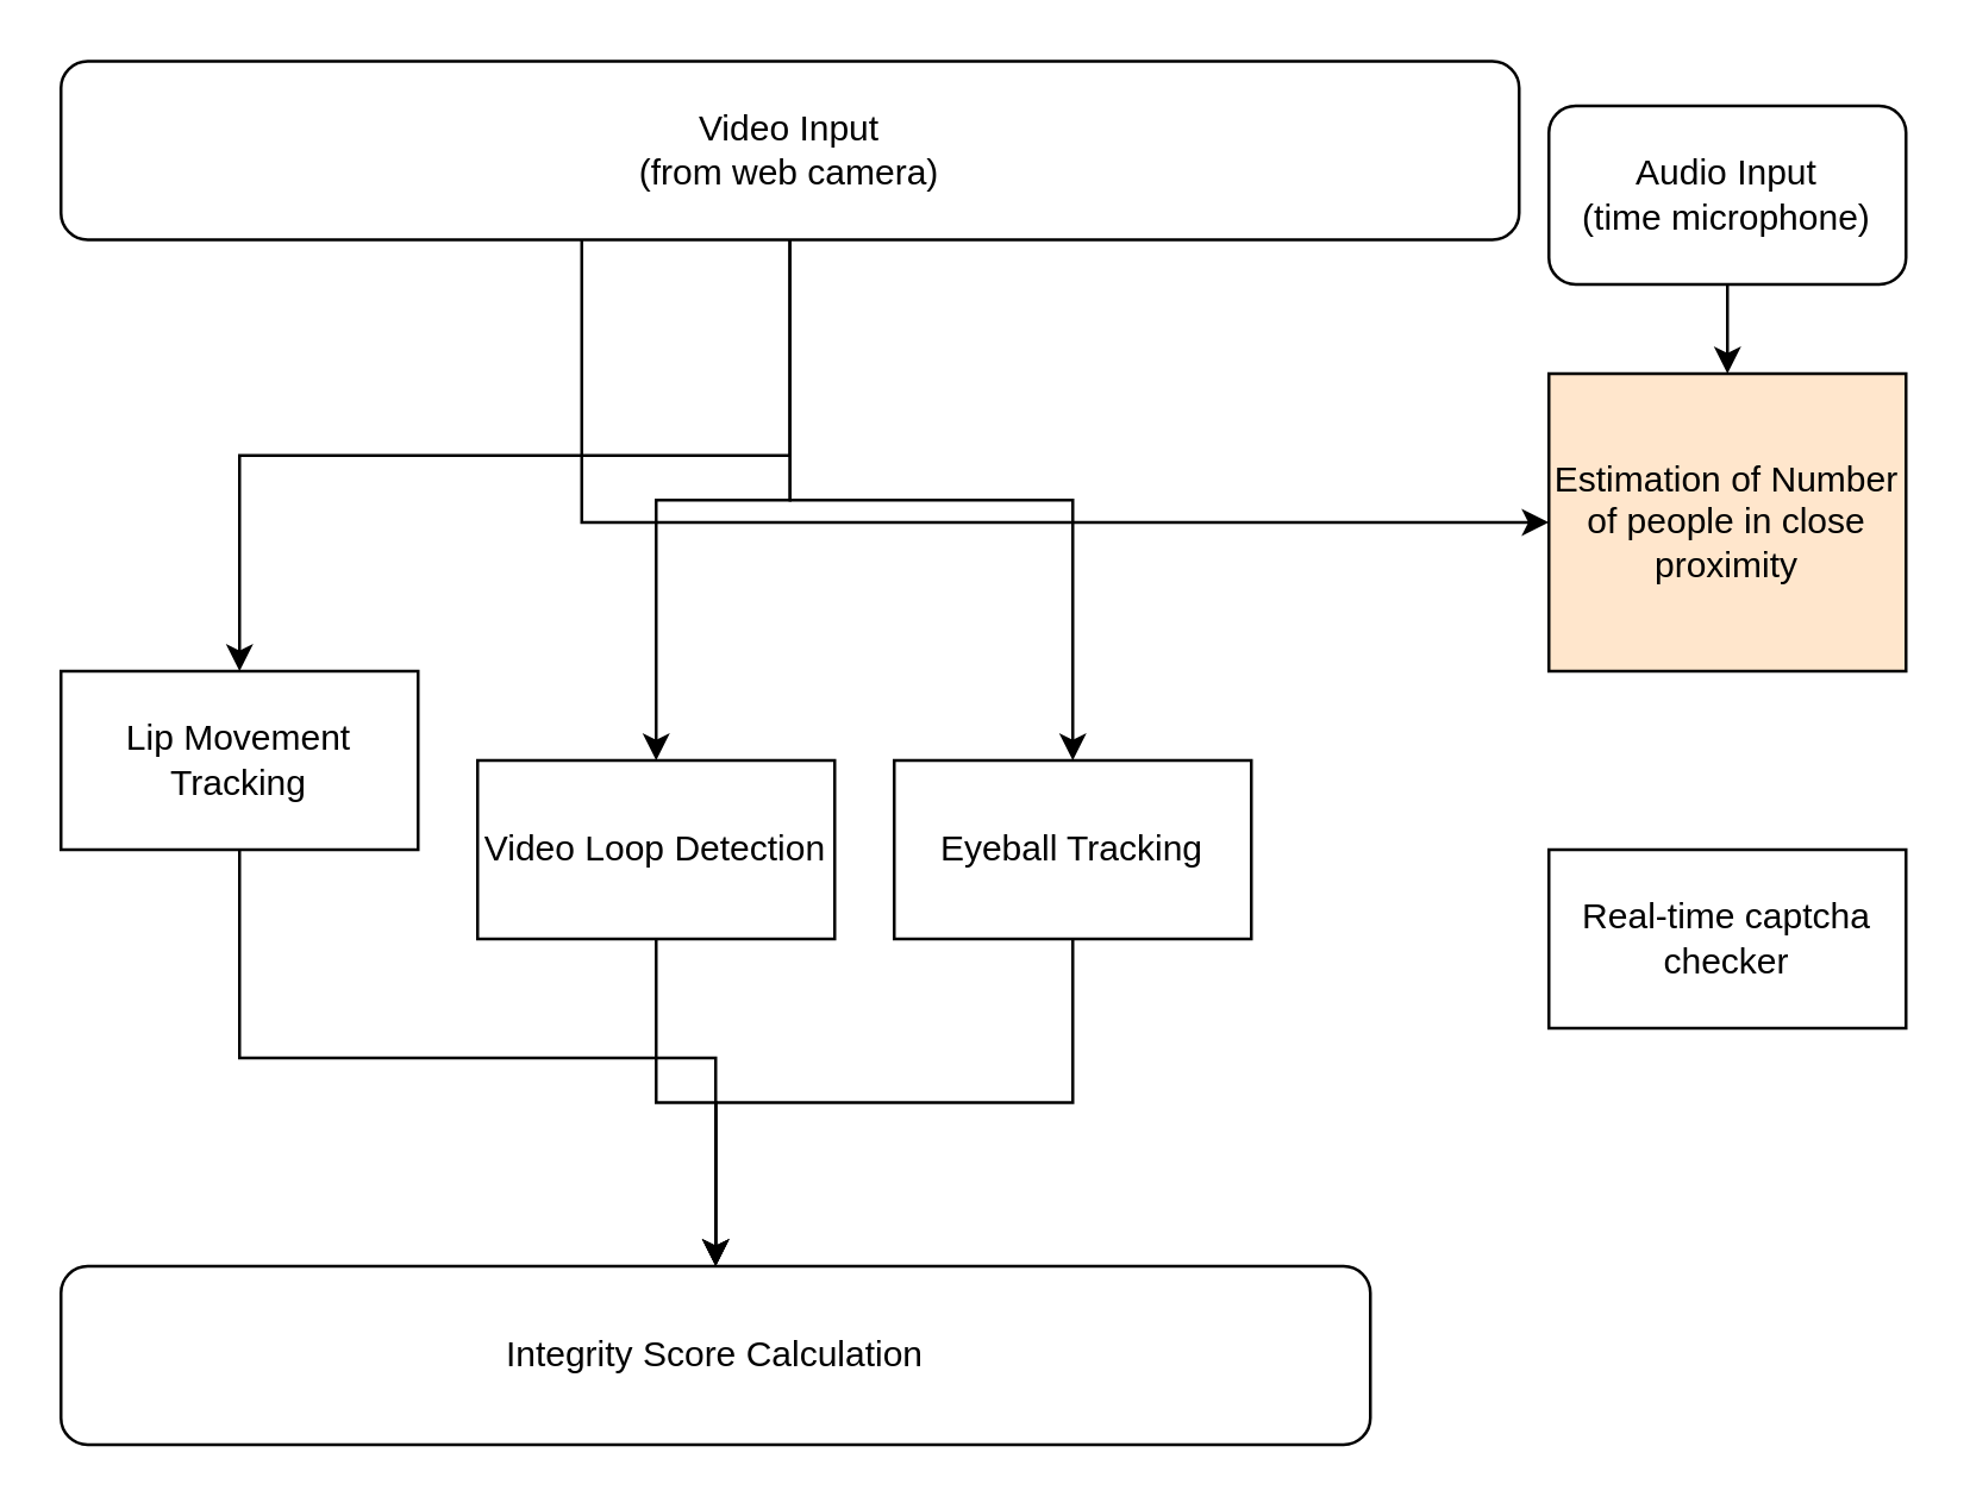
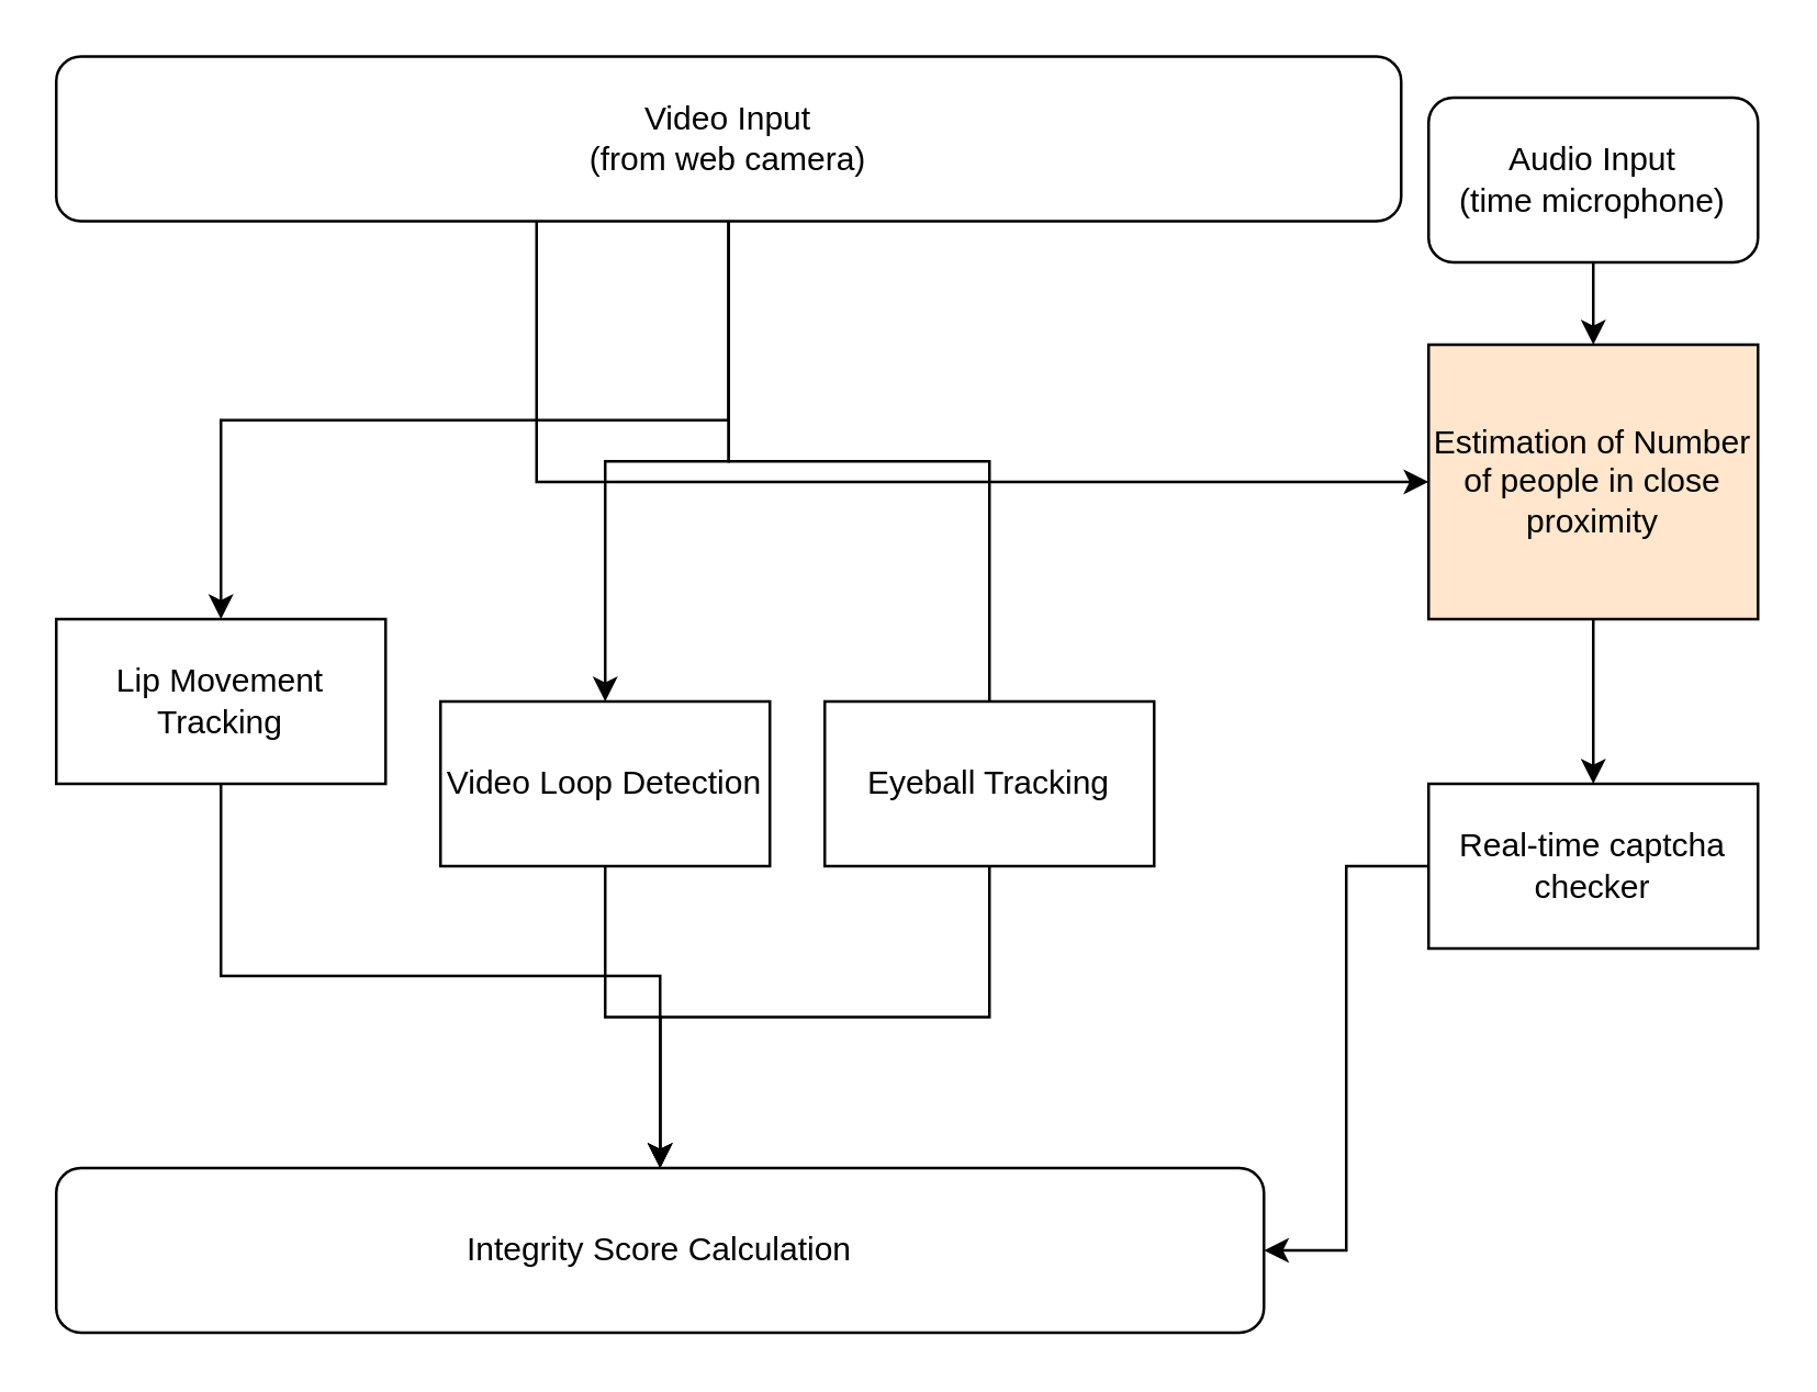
  <mxCell id="0" />
  <mxCell id="1" parent="0" />
  <mxCell id="2" style="edgeStyle=orthogonalEdgeStyle;rounded=0;orthogonalLoop=1;jettySize=auto;html=1;entryX=0.5;entryY=0;entryDx=0;entryDy=0;" edge="1" parent="1" source="3" target="17"><mxGeometry relative="1" as="geometry" /></mxCell>
  <mxCell id="3" value="Video Loop Detection" style="rounded=0;whiteSpace=wrap;html=1;" vertex="1" parent="1"><mxGeometry x="160" y="255" width="120" height="60" as="geometry" /></mxCell>
  <mxCell id="4" style="edgeStyle=orthogonalEdgeStyle;rounded=0;orthogonalLoop=1;jettySize=auto;html=1;" edge="1" parent="1" source="5" target="17"><mxGeometry relative="1" as="geometry" /></mxCell>
  <mxCell id="5" value="Lip Movement Tracking" style="rounded=0;whiteSpace=wrap;html=1;" vertex="1" parent="1"><mxGeometry x="20" y="225" width="120" height="60" as="geometry" /></mxCell>
  <mxCell id="6" style="edgeStyle=orthogonalEdgeStyle;rounded=0;orthogonalLoop=1;jettySize=auto;html=1;entryX=0.5;entryY=0;entryDx=0;entryDy=0;" edge="1" parent="1" source="7" target="17"><mxGeometry relative="1" as="geometry" /></mxCell>
  <mxCell id="7" value="Eyeball Tracking" style="rounded=0;whiteSpace=wrap;html=1;" vertex="1" parent="1"><mxGeometry x="300" y="255" width="120" height="60" as="geometry" /></mxCell>
+ <mxCell id="8" style="edgeStyle=orthogonalEdgeStyle;rounded=0;orthogonalLoop=1;jettySize=auto;html=1;entryX=1;entryY=0.5;entryDx=0;entryDy=0;" edge="1" parent="1" source="9" target="17"><mxGeometry relative="1" as="geometry" /></mxCell>
  <mxCell id="9" value="Real-time captcha checker" style="rounded=0;whiteSpace=wrap;html=1;" vertex="1" parent="1"><mxGeometry x="520" y="285" width="120" height="60" as="geometry" /></mxCell>
  <mxCell id="10" style="edgeStyle=orthogonalEdgeStyle;rounded=0;orthogonalLoop=1;jettySize=auto;html=1;entryX=0.5;entryY=0;entryDx=0;entryDy=0;" edge="1" parent="1" source="14" target="5"><mxGeometry relative="1" as="geometry" /></mxCell>
  <mxCell id="11" style="edgeStyle=orthogonalEdgeStyle;rounded=0;orthogonalLoop=1;jettySize=auto;html=1;exitX=0.5;exitY=1;exitDx=0;exitDy=0;entryX=0.5;entryY=0;entryDx=0;entryDy=0;" edge="1" parent="1" source="14" target="3"><mxGeometry relative="1" as="geometry" /></mxCell>
- <mxCell id="12" style="edgeStyle=orthogonalEdgeStyle;rounded=0;orthogonalLoop=1;jettySize=auto;html=1;entryX=0.5;entryY=0;entryDx=0;entryDy=0;" edge="1" parent="1" source="14" target="7"><mxGeometry relative="1" as="geometry" /></mxCell>
+ <mxCell id="12" style="edgeStyle=orthogonalEdgeStyle;rounded=0;orthogonalLoop=1;jettySize=auto;html=1;entryX=0.5;entryY=0;entryDx=0;entryDy=0;endArrow=none;" edge="1" parent="1" source="14" target="7"><mxGeometry relative="1" as="geometry" /></mxCell>
  <mxCell id="13" style="edgeStyle=orthogonalEdgeStyle;rounded=0;orthogonalLoop=1;jettySize=auto;html=1;entryX=0;entryY=0.5;entryDx=0;entryDy=0;" edge="1" parent="1" source="14" target="19"><mxGeometry relative="1" as="geometry"><mxPoint x="520" y="170" as="targetPoint" /><Array as="points"><mxPoint x="195" y="175" /></Array></mxGeometry></mxCell>
  <mxCell id="14" value="Video Input&lt;div&gt;(from web camera)&lt;/div&gt;" style="rounded=1;whiteSpace=wrap;html=1;" vertex="1" parent="1"><mxGeometry x="20" y="20" width="490" height="60" as="geometry" /></mxCell>
  <mxCell id="15" style="edgeStyle=orthogonalEdgeStyle;rounded=0;orthogonalLoop=1;jettySize=auto;html=1;entryX=0.5;entryY=0;entryDx=0;entryDy=0;" edge="1" parent="1" source="16" target="19"><mxGeometry relative="1" as="geometry" /></mxCell>
  <mxCell id="16" value="Audio Input&lt;div&gt;(time microphone)&lt;/div&gt;" style="rounded=1;whiteSpace=wrap;html=1;" vertex="1" parent="1"><mxGeometry x="520" y="35" width="120" height="60" as="geometry" /></mxCell>
  <mxCell id="17" value="Integrity Score Calculation" style="rounded=1;whiteSpace=wrap;html=1;" vertex="1" parent="1"><mxGeometry x="20" y="425" width="440" height="60" as="geometry" /></mxCell>
+ <mxCell id="18" style="edgeStyle=orthogonalEdgeStyle;rounded=0;orthogonalLoop=1;jettySize=auto;html=1;entryX=0.5;entryY=0;entryDx=0;entryDy=0;" edge="1" parent="1" source="19" target="9"><mxGeometry relative="1" as="geometry" /></mxCell>
  <mxCell id="19" value="Estimation of Number of people in close proximity" style="rounded=0;whiteSpace=wrap;html=1;fillColor=#ffe6cc;" vertex="1" parent="1"><mxGeometry x="520" y="125" width="120" height="100" as="geometry" /></mxCell>
